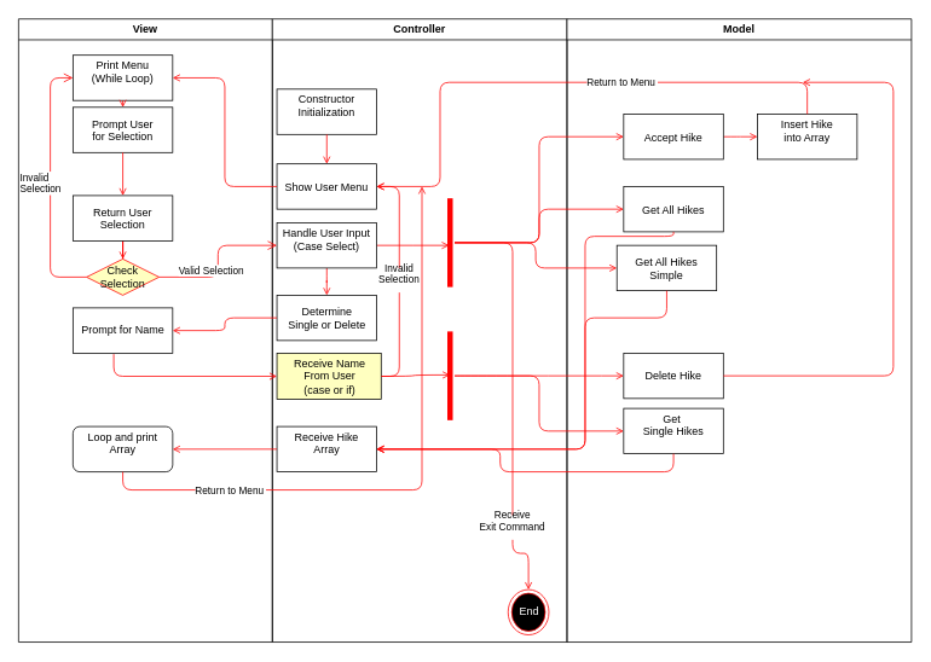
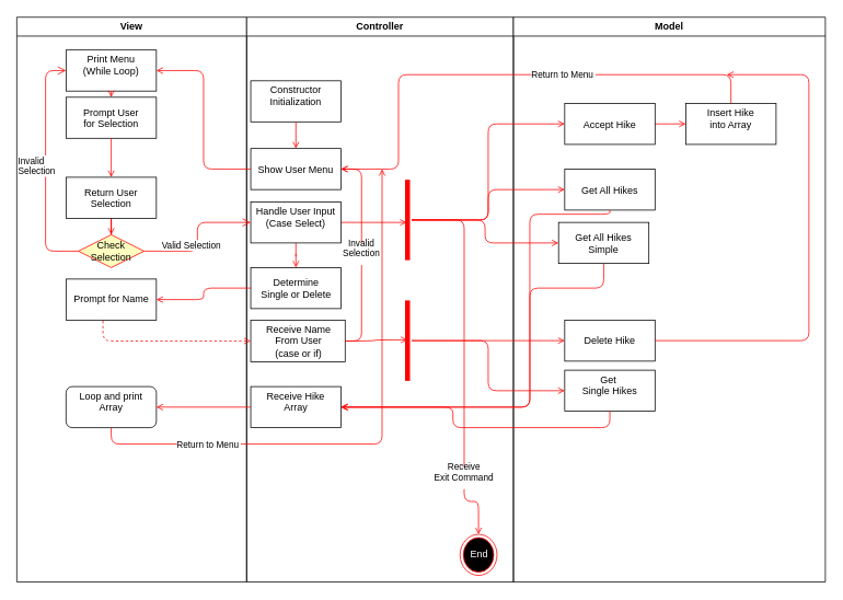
  <mxCell id="0" />
  <mxCell id="1" parent="0" />
  <mxCell id="2" value="View" style="swimlane;whiteSpace=wrap" parent="1" vertex="1"><mxGeometry x="20" y="20" width="280" height="688" as="geometry" /></mxCell>
  <mxCell id="3" value="Print Menu&#10;(While Loop)&#10;" style="" parent="2" vertex="1"><mxGeometry x="60" y="40" width="110" height="50" as="geometry" /></mxCell>
  <mxCell id="4" value="Prompt User&#10;for Selection" style="" parent="2" vertex="1"><mxGeometry x="60" y="97.5" width="110" height="50" as="geometry" /></mxCell>
  <mxCell id="5" value="" style="endArrow=open;strokeColor=#FF0000;endFill=1;rounded=0" parent="2" source="3" target="4" edge="1"><mxGeometry relative="1" as="geometry" /></mxCell>
  <mxCell id="6" style="edgeStyle=orthogonalEdgeStyle;rounded=0;orthogonalLoop=1;jettySize=auto;html=0;entryX=0.5;entryY=0;entryDx=0;entryDy=0;strokeColor=#FF0000;endArrow=open;endFill=0;" parent="2" source="7" target="9" edge="1"><mxGeometry relative="1" as="geometry" /></mxCell>
  <mxCell id="7" value="Return User&#10;Selection" style="" parent="2" vertex="1"><mxGeometry x="60" y="195" width="110" height="50" as="geometry" /></mxCell>
  <mxCell id="8" value="" style="endArrow=open;strokeColor=#FF0000;endFill=1;rounded=0" parent="2" source="4" target="7" edge="1"><mxGeometry relative="1" as="geometry" /></mxCell>
  <mxCell id="9" value="Check&lt;br&gt;Selection&lt;br&gt;" style="rhombus;whiteSpace=wrap;html=1;fillColor=#ffffc0;strokeColor=#ff0000;" parent="2" vertex="1"><mxGeometry x="75" y="265" width="80" height="40" as="geometry" /></mxCell>
  <mxCell id="10" value="Invalid&lt;br&gt;Selection&lt;br&gt;" style="edgeStyle=orthogonalEdgeStyle;html=1;align=left;verticalAlign=bottom;endArrow=open;endSize=8;strokeColor=#ff0000;exitX=0;exitY=0.5;exitDx=0;exitDy=0;entryX=0;entryY=0.5;entryDx=0;entryDy=0;" parent="2" source="9" target="3" edge="1"><mxGeometry x="-0.102" y="35" relative="1" as="geometry"><mxPoint x="15" y="60" as="targetPoint" /><Array as="points"><mxPoint x="35" y="285" /><mxPoint x="35" y="65" /></Array><mxPoint as="offset" /></mxGeometry></mxCell>
  <mxCell id="11" value="Prompt for Name" style="html=1;" parent="2" vertex="1"><mxGeometry x="60" y="319" width="110" height="50" as="geometry" /></mxCell>
  <mxCell id="12" value="Loop and print&#10;Array&#10;" style="rounded=1;" parent="2" vertex="1"><mxGeometry x="60" y="450" width="110" height="50" as="geometry" /></mxCell>
  <mxCell id="13" value="Controller" style="swimlane;whiteSpace=wrap;fontColor=#000000;" parent="1" vertex="1"><mxGeometry x="300" y="20" width="325" height="688" as="geometry" /></mxCell>
  <mxCell id="14" value="Constructor&#10;Initialization&#10;" style="" parent="13" vertex="1"><mxGeometry x="5" y="77.5" width="110" height="50" as="geometry" /></mxCell>
  <mxCell id="15" value="Show User Menu" style="" parent="13" vertex="1"><mxGeometry x="5" y="160" width="110" height="50" as="geometry" /></mxCell>
  <mxCell id="16" value="" style="endArrow=open;strokeColor=#FF0000;endFill=1;rounded=0" parent="13" source="14" target="15" edge="1"><mxGeometry relative="1" as="geometry" /></mxCell>
  <mxCell id="17" value="" style="edgeStyle=orthogonalEdgeStyle;curved=1;orthogonalLoop=1;jettySize=auto;html=0;endArrow=open;endFill=0;strokeColor=#FF0000;" parent="13" source="19" edge="1"><mxGeometry relative="1" as="geometry"><mxPoint x="195" y="250" as="targetPoint" /></mxGeometry></mxCell>
  <mxCell id="18" value="" style="edgeStyle=orthogonalEdgeStyle;curved=1;orthogonalLoop=1;jettySize=auto;html=0;endArrow=open;endFill=0;strokeColor=#FF0000;" parent="13" source="19" target="22" edge="1"><mxGeometry relative="1" as="geometry" /></mxCell>
  <mxCell id="19" value="Handle User Input&#10;(Case Select)&#10;" style="" parent="13" vertex="1"><mxGeometry x="5" y="225" width="110" height="50" as="geometry" /></mxCell>
  <mxCell id="20" value="Receive&#10;Exit Command&#10;" style="edgeStyle=orthogonalEdgeStyle;orthogonalLoop=1;jettySize=auto;html=0;entryX=0.5;entryY=0;entryDx=0;entryDy=0;endArrow=open;endFill=0;strokeColor=#FF0000;rounded=1;" parent="13" source="21" target="28" edge="1"><mxGeometry x="0.622" relative="1" as="geometry"><Array as="points"><mxPoint x="265" y="247" /><mxPoint x="265" y="590" /><mxPoint x="283" y="590" /></Array><mxPoint as="offset" /></mxGeometry></mxCell>
  <mxCell id="21" value="" style="shape=line;html=1;strokeWidth=6;strokeColor=#ff0000;rotation=-90;" parent="13" vertex="1"><mxGeometry x="147" y="242" width="98" height="10" as="geometry" /></mxCell>
  <mxCell id="22" value="Determine&lt;br&gt;Single or Delete" style="html=1;" parent="13" vertex="1"><mxGeometry x="5" y="305" width="110" height="50" as="geometry" /></mxCell>
  <mxCell id="23" value="Invalid&#10;Selection&#10;" style="edgeStyle=orthogonalEdgeStyle;orthogonalLoop=1;jettySize=auto;html=0;entryX=1;entryY=0.5;entryDx=0;entryDy=0;endArrow=open;endFill=0;strokeColor=#FF0000;exitX=1;exitY=0.5;exitDx=0;exitDy=0;rounded=1;" parent="13" source="24" target="15" edge="1"><mxGeometry relative="1" as="geometry" /></mxCell>
- <mxCell id="24" value="Receive Name&lt;br&gt;From User&lt;br&gt;(case or if)&lt;br&gt;" style="html=1;fillColor=#ffffc0;" parent="13" vertex="1"><mxGeometry x="5" y="369" width="115" height="51" as="geometry" /></mxCell>
+ <mxCell id="24" value="Receive Name&lt;br&gt;From User&lt;br&gt;(case or if)&lt;br&gt;" style="html=1;" parent="13" vertex="1"><mxGeometry x="5" y="369" width="115" height="51" as="geometry" /></mxCell>
  <mxCell id="25" value="" style="shape=line;html=1;strokeWidth=6;strokeColor=#ff0000;rotation=-90;" parent="13" vertex="1"><mxGeometry x="147" y="389" width="98" height="10" as="geometry" /></mxCell>
  <mxCell id="26" style="edgeStyle=orthogonalEdgeStyle;curved=1;orthogonalLoop=1;jettySize=auto;html=0;endArrow=open;endFill=0;strokeColor=#FF0000;entryX=0.51;entryY=0.5;entryDx=0;entryDy=0;entryPerimeter=0;" parent="13" source="24" target="25" edge="1"><mxGeometry relative="1" as="geometry"><mxPoint x="175" y="394" as="targetPoint" /></mxGeometry></mxCell>
  <mxCell id="27" value="Receive Hike&#10;Array&#10;" style="" parent="13" vertex="1"><mxGeometry x="5" y="450" width="110" height="50" as="geometry" /></mxCell>
  <mxCell id="28" value="End" style="ellipse;html=1;shape=endState;fillColor=#000000;strokeColor=#ff0000;fontColor=#FFFFFF;" parent="13" vertex="1"><mxGeometry x="260" y="630" width="45" height="50" as="geometry" /></mxCell>
  <mxCell id="29" value="Model" style="swimlane;whiteSpace=wrap" parent="1" vertex="1"><mxGeometry x="625" y="20" width="380" height="688" as="geometry" /></mxCell>
  <mxCell id="30" style="edgeStyle=orthogonalEdgeStyle;curved=1;orthogonalLoop=1;jettySize=auto;html=0;entryX=0;entryY=0.5;entryDx=0;entryDy=0;endArrow=open;endFill=0;strokeColor=#FF0000;" parent="29" source="31" target="32" edge="1"><mxGeometry relative="1" as="geometry" /></mxCell>
  <mxCell id="31" value="Accept Hike" style="" parent="29" vertex="1"><mxGeometry x="62.5" y="105" width="110" height="50" as="geometry" /></mxCell>
  <mxCell id="32" value="Insert Hike&#10;into Array&#10;" style="" parent="29" vertex="1"><mxGeometry x="210" y="105" width="110" height="50" as="geometry" /></mxCell>
  <mxCell id="33" value="Get All Hikes" style="" parent="29" vertex="1"><mxGeometry x="62.5" y="185" width="110" height="50" as="geometry" /></mxCell>
  <mxCell id="34" value="Get All Hikes&#10;Simple" style="" parent="29" vertex="1"><mxGeometry x="55" y="250" width="110" height="50" as="geometry" /></mxCell>
  <mxCell id="35" value="Get &#10;Single Hikes&#10;" style="" parent="29" vertex="1"><mxGeometry x="62.5" y="430" width="110" height="50" as="geometry" /></mxCell>
  <mxCell id="36" value="Delete Hike" style="" parent="29" vertex="1"><mxGeometry x="62.5" y="369" width="110" height="50" as="geometry" /></mxCell>
  <mxCell id="37" style="edgeStyle=orthogonalEdgeStyle;rounded=1;orthogonalLoop=1;jettySize=auto;html=1;entryX=1;entryY=0.5;entryDx=0;entryDy=0;strokeColor=#FF0000;endArrow=open;endFill=0;" parent="1" source="15" target="3" edge="1"><mxGeometry relative="1" as="geometry" /></mxCell>
  <mxCell id="38" value="Valid Selection" style="edgeStyle=orthogonalEdgeStyle;html=1;align=left;verticalAlign=top;endArrow=open;endSize=8;strokeColor=#ff0000;exitX=1;exitY=0.5;exitDx=0;exitDy=0;entryX=0;entryY=0.5;entryDx=0;entryDy=0;" parent="1" source="9" target="19" edge="1"><mxGeometry x="0.032" y="45" relative="1" as="geometry"><mxPoint x="85" y="370" as="targetPoint" /><mxPoint as="offset" /></mxGeometry></mxCell>
  <mxCell id="39" style="edgeStyle=orthogonalEdgeStyle;orthogonalLoop=1;jettySize=auto;html=0;entryX=0;entryY=0.5;entryDx=0;entryDy=0;endArrow=open;endFill=0;strokeColor=#FF0000;rounded=1;" parent="1" source="25" target="35" edge="1"><mxGeometry relative="1" as="geometry" /></mxCell>
  <mxCell id="40" style="edgeStyle=orthogonalEdgeStyle;orthogonalLoop=1;jettySize=auto;html=0;endArrow=open;endFill=0;strokeColor=#FF0000;rounded=1;" parent="1" source="21" target="34" edge="1"><mxGeometry relative="1" as="geometry" /></mxCell>
  <mxCell id="41" style="edgeStyle=orthogonalEdgeStyle;orthogonalLoop=1;jettySize=auto;html=0;entryX=0;entryY=0.5;entryDx=0;entryDy=0;endArrow=open;endFill=0;strokeColor=#FF0000;rounded=1;" parent="1" source="21" target="33" edge="1"><mxGeometry relative="1" as="geometry" /></mxCell>
  <mxCell id="42" style="edgeStyle=orthogonalEdgeStyle;orthogonalLoop=1;jettySize=auto;html=0;entryX=0;entryY=0.5;entryDx=0;entryDy=0;endArrow=open;endFill=0;strokeColor=#FF0000;rounded=1;" parent="1" source="21" target="31" edge="1"><mxGeometry relative="1" as="geometry" /></mxCell>
  <mxCell id="43" style="edgeStyle=orthogonalEdgeStyle;orthogonalLoop=1;jettySize=auto;html=0;entryX=1;entryY=0.5;entryDx=0;entryDy=0;endArrow=open;endFill=0;strokeColor=#FF0000;rounded=1;" parent="1" source="22" target="11" edge="1"><mxGeometry relative="1" as="geometry" /></mxCell>
- <mxCell id="44" value="" style="edgeStyle=orthogonalEdgeStyle;orthogonalLoop=1;jettySize=auto;html=0;endArrow=open;endFill=0;strokeColor=#FF0000;exitX=0.409;exitY=1.02;exitDx=0;exitDy=0;exitPerimeter=0;rounded=1;" parent="1" source="11" target="24" edge="1"><mxGeometry relative="1" as="geometry" /></mxCell>
+ <mxCell id="44" value="" style="edgeStyle=orthogonalEdgeStyle;orthogonalLoop=1;jettySize=auto;html=0;endArrow=open;endFill=0;strokeColor=#FF0000;exitX=0.409;exitY=1.02;exitDx=0;exitDy=0;exitPerimeter=0;rounded=1;dashed=1;" parent="1" source="11" target="24" edge="1"><mxGeometry relative="1" as="geometry" /></mxCell>
  <mxCell id="45" style="edgeStyle=orthogonalEdgeStyle;curved=1;orthogonalLoop=1;jettySize=auto;html=0;endArrow=open;endFill=0;strokeColor=#FF0000;" parent="1" source="25" target="36" edge="1"><mxGeometry relative="1" as="geometry" /></mxCell>
  <mxCell id="46" value="" style="edgeStyle=orthogonalEdgeStyle;orthogonalLoop=1;jettySize=auto;html=0;endArrow=open;endFill=0;strokeColor=#FF0000;exitX=0.5;exitY=1;exitDx=0;exitDy=0;rounded=1;" parent="1" source="35" target="27" edge="1"><mxGeometry relative="1" as="geometry" /></mxCell>
  <mxCell id="47" style="edgeStyle=orthogonalEdgeStyle;orthogonalLoop=1;jettySize=auto;html=0;entryX=1;entryY=0.5;entryDx=0;entryDy=0;endArrow=open;endFill=0;strokeColor=#FF0000;exitX=0.5;exitY=1;exitDx=0;exitDy=0;rounded=1;" parent="1" source="34" target="27" edge="1"><mxGeometry relative="1" as="geometry"><Array as="points"><mxPoint x="735" y="350" /><mxPoint x="645" y="350" /><mxPoint x="645" y="495" /></Array></mxGeometry></mxCell>
  <mxCell id="48" style="edgeStyle=orthogonalEdgeStyle;orthogonalLoop=1;jettySize=auto;html=0;entryX=1;entryY=0.5;entryDx=0;entryDy=0;endArrow=open;endFill=0;strokeColor=#FF0000;exitX=0.5;exitY=1;exitDx=0;exitDy=0;rounded=1;" parent="1" source="33" target="27" edge="1"><mxGeometry relative="1" as="geometry"><Array as="points"><mxPoint x="743" y="260" /><mxPoint x="645" y="260" /><mxPoint x="645" y="495" /></Array></mxGeometry></mxCell>
  <mxCell id="49" value="Return to Menu" style="edgeStyle=orthogonalEdgeStyle;orthogonalLoop=1;jettySize=auto;html=0;endArrow=open;endFill=0;strokeColor=#FF0000;rounded=1;entryX=1;entryY=0.5;entryDx=0;entryDy=0;" parent="1" source="32" target="15" edge="1"><mxGeometry x="-0.232" relative="1" as="geometry"><mxPoint x="890" y="45" as="targetPoint" /><Array as="points"><mxPoint x="890" y="90" /><mxPoint x="485" y="90" /><mxPoint x="485" y="205" /></Array><mxPoint as="offset" /></mxGeometry></mxCell>
  <mxCell id="50" style="edgeStyle=orthogonalEdgeStyle;rounded=1;orthogonalLoop=1;jettySize=auto;html=0;endArrow=open;endFill=0;strokeColor=#FF0000;" parent="1" source="36" edge="1"><mxGeometry relative="1" as="geometry"><mxPoint x="885" y="90" as="targetPoint" /><Array as="points"><mxPoint x="985" y="414" /><mxPoint x="985" y="90" /></Array></mxGeometry></mxCell>
  <mxCell id="51" value="" style="edgeStyle=orthogonalEdgeStyle;rounded=1;orthogonalLoop=1;jettySize=auto;html=0;endArrow=open;endFill=0;strokeColor=#FF0000;" parent="1" source="27" target="12" edge="1"><mxGeometry relative="1" as="geometry" /></mxCell>
  <mxCell id="52" value="Return to Menu" style="edgeStyle=orthogonalEdgeStyle;rounded=1;orthogonalLoop=1;jettySize=auto;html=0;endArrow=open;endFill=0;strokeColor=#FF0000;" parent="1" source="12" edge="1"><mxGeometry x="-0.597" relative="1" as="geometry"><mxPoint x="465" y="205" as="targetPoint" /><Array as="points"><mxPoint x="135" y="540" /><mxPoint x="465" y="540" /><mxPoint x="465" y="205" /></Array><mxPoint as="offset" /></mxGeometry></mxCell>
